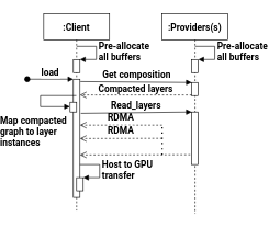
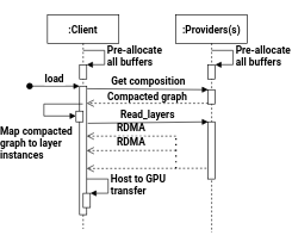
  <mxCell id="0" />
  <mxCell id="1" parent="0" />
  <mxCell id="2" value=":Client" style="shape=umlLifeline;perimeter=lifelinePerimeter;container=1;collapsible=0;recursiveResize=0;rounded=0;shadow=0;strokeWidth=1;fontFamily=Roboto;fontSource=https%3A%2F%2Ffonts.googleapis.com%2Fcss%3Ffamily%3DRoboto;fontStyle=1;fontSize=14;" parent="1" vertex="1"><mxGeometry x="20" y="20" width="100" height="300" as="geometry" /></mxCell>
  <mxCell id="3" value="" style="points=[];perimeter=orthogonalPerimeter;rounded=0;shadow=0;strokeWidth=1;fontFamily=Roboto;fontSource=https%3A%2F%2Ffonts.googleapis.com%2Fcss%3Ffamily%3DRoboto;fontStyle=1;fontSize=14;" parent="2" vertex="1"><mxGeometry x="45" y="100" width="10" height="180" as="geometry" /></mxCell>
  <mxCell id="4" value="load" style="verticalAlign=bottom;startArrow=oval;endArrow=block;startSize=8;shadow=0;strokeWidth=1;fontFamily=Roboto;fontSource=https%3A%2F%2Ffonts.googleapis.com%2Fcss%3Ffamily%3DRoboto;fontStyle=1;fontSize=14;" parent="2" target="3" edge="1"><mxGeometry relative="1" as="geometry"><mxPoint x="-25" y="100" as="sourcePoint" /></mxGeometry></mxCell>
  <mxCell id="5" value="RDMA" style="html=1;verticalAlign=bottom;endArrow=open;dashed=1;endSize=8;rounded=0;fontFamily=Roboto;fontSource=https%3A%2F%2Ffonts.googleapis.com%2Fcss%3Ffamily%3DRoboto;fontSize=14;fontStyle=1" parent="2" target="3" edge="1"><mxGeometry relative="1" as="geometry"><mxPoint x="55" y="171.74" as="targetPoint" /><mxPoint x="180" y="170" as="sourcePoint" /></mxGeometry></mxCell>
  <mxCell id="6" value="" style="html=1;points=[];perimeter=orthogonalPerimeter;fontFamily=Roboto;fontSource=https%3A%2F%2Ffonts.googleapis.com%2Fcss%3Ffamily%3DRoboto;fontSize=14;fontStyle=1" parent="2" vertex="1"><mxGeometry x="50" y="250" width="10" height="20" as="geometry" /></mxCell>
  <mxCell id="7" value="Host to GPU&lt;br&gt;transfer" style="edgeStyle=orthogonalEdgeStyle;html=1;align=left;spacingLeft=2;endArrow=block;rounded=0;entryX=1;entryY=0;fontFamily=Roboto;fontSource=https%3A%2F%2Ffonts.googleapis.com%2Fcss%3Ffamily%3DRoboto;fontSize=14;fontStyle=1" parent="2" target="6" edge="1"><mxGeometry relative="1" as="geometry"><mxPoint x="55" y="230" as="sourcePoint" /><Array as="points"><mxPoint x="85" y="230" /></Array></mxGeometry></mxCell>
  <mxCell id="8" value="" style="html=1;points=[];perimeter=orthogonalPerimeter;fontFamily=Roboto;fontSource=https%3A%2F%2Ffonts.googleapis.com%2Fcss%3Ffamily%3DRoboto;fontSize=14;fontStyle=1" parent="2" vertex="1"><mxGeometry x="45" y="70" width="10" height="20" as="geometry" /></mxCell>
  <mxCell id="9" value="Pre-allocate&lt;br&gt;all buffers" style="edgeStyle=orthogonalEdgeStyle;html=1;align=left;spacingLeft=2;endArrow=block;rounded=0;entryX=1;entryY=0;fontFamily=Roboto;fontSource=https%3A%2F%2Ffonts.googleapis.com%2Fcss%3Ffamily%3DRoboto;fontSize=14;fontStyle=1" parent="2" target="8" edge="1"><mxGeometry relative="1" as="geometry"><mxPoint x="50" y="50" as="sourcePoint" /><Array as="points"><mxPoint x="80" y="50" /></Array></mxGeometry></mxCell>
  <mxCell id="10" value="" style="html=1;points=[];perimeter=orthogonalPerimeter;fontFamily=Roboto;fontSource=https%3A%2F%2Ffonts.googleapis.com%2Fcss%3Ffamily%3DRoboto;fontSize=14;" parent="2" vertex="1"><mxGeometry x="40" y="135" width="10" height="15" as="geometry" /></mxCell>
  <mxCell id="11" value="&lt;b&gt;Map compacted&lt;br&gt;graph to&amp;nbsp;layer&lt;br&gt;instances&lt;/b&gt;" style="edgeStyle=orthogonalEdgeStyle;html=1;align=left;spacingLeft=2;endArrow=block;rounded=0;entryX=-0.02;entryY=0.453;fontFamily=Roboto;fontSource=https%3A%2F%2Ffonts.googleapis.com%2Fcss%3Ffamily%3DRoboto;fontSize=14;entryDx=0;entryDy=0;entryPerimeter=0;" parent="2" source="2" target="10" edge="1"><mxGeometry x="0.228" y="-75" relative="1" as="geometry"><mxPoint x="-5" y="155" as="sourcePoint" /><Array as="points"><mxPoint x="-5" y="125" /><mxPoint x="-5" y="142" /></Array><mxPoint x="-65" y="-37" as="offset" /></mxGeometry></mxCell>
  <mxCell id="12" value=":Providers(s)" style="shape=umlLifeline;perimeter=lifelinePerimeter;container=1;collapsible=0;recursiveResize=0;rounded=0;shadow=0;strokeWidth=1;fontFamily=Roboto;fontSource=https%3A%2F%2Ffonts.googleapis.com%2Fcss%3Ffamily%3DRoboto;fontStyle=1;fontSize=14;" parent="1" vertex="1"><mxGeometry x="200" y="20" width="100" height="305" as="geometry" /></mxCell>
  <mxCell id="13" value="" style="html=1;points=[];perimeter=orthogonalPerimeter;fontFamily=Roboto;fontSource=https%3A%2F%2Ffonts.googleapis.com%2Fcss%3Ffamily%3DRoboto;fontSize=14;fontStyle=1" parent="12" vertex="1"><mxGeometry x="45" y="150" width="10" height="80" as="geometry" /></mxCell>
  <mxCell id="14" value="" style="html=1;points=[];perimeter=orthogonalPerimeter;fontFamily=Roboto;fontSource=https%3A%2F%2Ffonts.googleapis.com%2Fcss%3Ffamily%3DRoboto;fontSize=14;fontStyle=1" parent="12" vertex="1"><mxGeometry x="45" y="105" width="10" height="20" as="geometry" /></mxCell>
  <mxCell id="15" value="" style="html=1;points=[];perimeter=orthogonalPerimeter;fontFamily=Roboto;fontSource=https%3A%2F%2Ffonts.googleapis.com%2Fcss%3Ffamily%3DRoboto;fontSize=14;fontStyle=1" parent="12" vertex="1"><mxGeometry x="45" y="70" width="10" height="20" as="geometry" /></mxCell>
  <mxCell id="16" value="Pre-allocate&lt;br&gt;all buffers" style="edgeStyle=orthogonalEdgeStyle;html=1;align=left;spacingLeft=2;endArrow=block;rounded=0;entryX=1;entryY=0;fontFamily=Roboto;fontSource=https%3A%2F%2Ffonts.googleapis.com%2Fcss%3Ffamily%3DRoboto;fontSize=14;fontStyle=1" parent="12" target="15" edge="1"><mxGeometry relative="1" as="geometry"><mxPoint x="50" y="50" as="sourcePoint" /><Array as="points"><mxPoint x="80" y="50" /></Array></mxGeometry></mxCell>
  <mxCell id="17" value="Read_layers" style="html=1;verticalAlign=bottom;endArrow=block;entryX=0;entryY=0;rounded=0;fontFamily=Roboto;fontSource=https%3A%2F%2Ffonts.googleapis.com%2Fcss%3Ffamily%3DRoboto;fontSize=14;exitX=1.143;exitY=0.289;exitDx=0;exitDy=0;exitPerimeter=0;fontStyle=1" parent="1" source="3" target="13" edge="1"><mxGeometry x="-0.001" relative="1" as="geometry"><mxPoint x="175" y="170" as="sourcePoint" /><mxPoint as="offset" /></mxGeometry></mxCell>
  <mxCell id="18" value="RDMA" style="html=1;verticalAlign=bottom;endArrow=open;dashed=1;endSize=8;rounded=0;fontFamily=Roboto;fontSource=https%3A%2F%2Ffonts.googleapis.com%2Fcss%3Ffamily%3DRoboto;fontSize=14;entryX=1.112;entryY=0.608;entryDx=0;entryDy=0;entryPerimeter=0;fontStyle=1" parent="1" edge="1"><mxGeometry relative="1" as="geometry"><mxPoint x="75" y="210.32" as="targetPoint" /><mxPoint x="200" y="210" as="sourcePoint" /></mxGeometry></mxCell>
  <mxCell id="19" value="" style="html=1;verticalAlign=bottom;endArrow=open;dashed=1;endSize=8;exitX=0;exitY=0.95;rounded=0;fontFamily=Roboto;fontSource=https%3A%2F%2Ffonts.googleapis.com%2Fcss%3Ffamily%3DRoboto;fontSize=14;entryX=1.112;entryY=0.608;entryDx=0;entryDy=0;entryPerimeter=0;fontStyle=1" parent="1" edge="1"><mxGeometry relative="1" as="geometry"><mxPoint x="75" y="235.32" as="targetPoint" /><mxPoint x="242.76" y="235" as="sourcePoint" /></mxGeometry></mxCell>
  <mxCell id="20" value="" style="endArrow=none;dashed=1;html=1;dashPattern=1 3;strokeWidth=2;rounded=0;fontFamily=Roboto;fontSource=https%3A%2F%2Ffonts.googleapis.com%2Fcss%3Ffamily%3DRoboto;fontSize=14;fontStyle=1" parent="1" edge="1"><mxGeometry width="50" height="50" relative="1" as="geometry"><mxPoint x="200" y="235" as="sourcePoint" /><mxPoint x="200" y="190" as="targetPoint" /></mxGeometry></mxCell>
  <mxCell id="21" value="Get composition" style="html=1;verticalAlign=bottom;endArrow=block;entryX=0;entryY=0;rounded=0;fontFamily=Roboto;fontSource=https%3A%2F%2Ffonts.googleapis.com%2Fcss%3Ffamily%3DRoboto;fontSize=14;exitX=1.067;exitY=0.02;exitDx=0;exitDy=0;exitPerimeter=0;fontStyle=1" parent="1" source="3" target="14" edge="1"><mxGeometry relative="1" as="geometry"><mxPoint x="175" y="95" as="sourcePoint" /></mxGeometry></mxCell>
  <mxCell id="22" value="" style="html=1;verticalAlign=bottom;endArrow=open;dashed=1;endSize=8;exitX=0;exitY=0.95;rounded=0;fontFamily=Roboto;fontSource=https%3A%2F%2Ffonts.googleapis.com%2Fcss%3Ffamily%3DRoboto;fontSize=14;fontStyle=1" parent="1" source="14" target="3" edge="1"><mxGeometry relative="1" as="geometry"><mxPoint x="70" y="114" as="targetPoint" /></mxGeometry></mxCell>
- <mxCell id="23" value="Compacted layers" style="text;html=1;strokeColor=none;fillColor=none;align=center;verticalAlign=middle;whiteSpace=wrap;rounded=0;fontFamily=Roboto;fontSource=https%3A%2F%2Ffonts.googleapis.com%2Fcss%3Ffamily%3DRoboto;fontSize=14;fontStyle=1" parent="1" vertex="1"><mxGeometry x="85" y="120" width="150" height="30" as="geometry" /></mxCell>
+ <mxCell id="23" value="Compacted graph" style="text;html=1;strokeColor=none;fillColor=none;align=center;verticalAlign=middle;whiteSpace=wrap;rounded=0;fontFamily=Roboto;fontSource=https%3A%2F%2Ffonts.googleapis.com%2Fcss%3Ffamily%3DRoboto;fontSize=14;fontStyle=1" parent="1" vertex="1"><mxGeometry x="85" y="120" width="150" height="30" as="geometry" /></mxCell>
